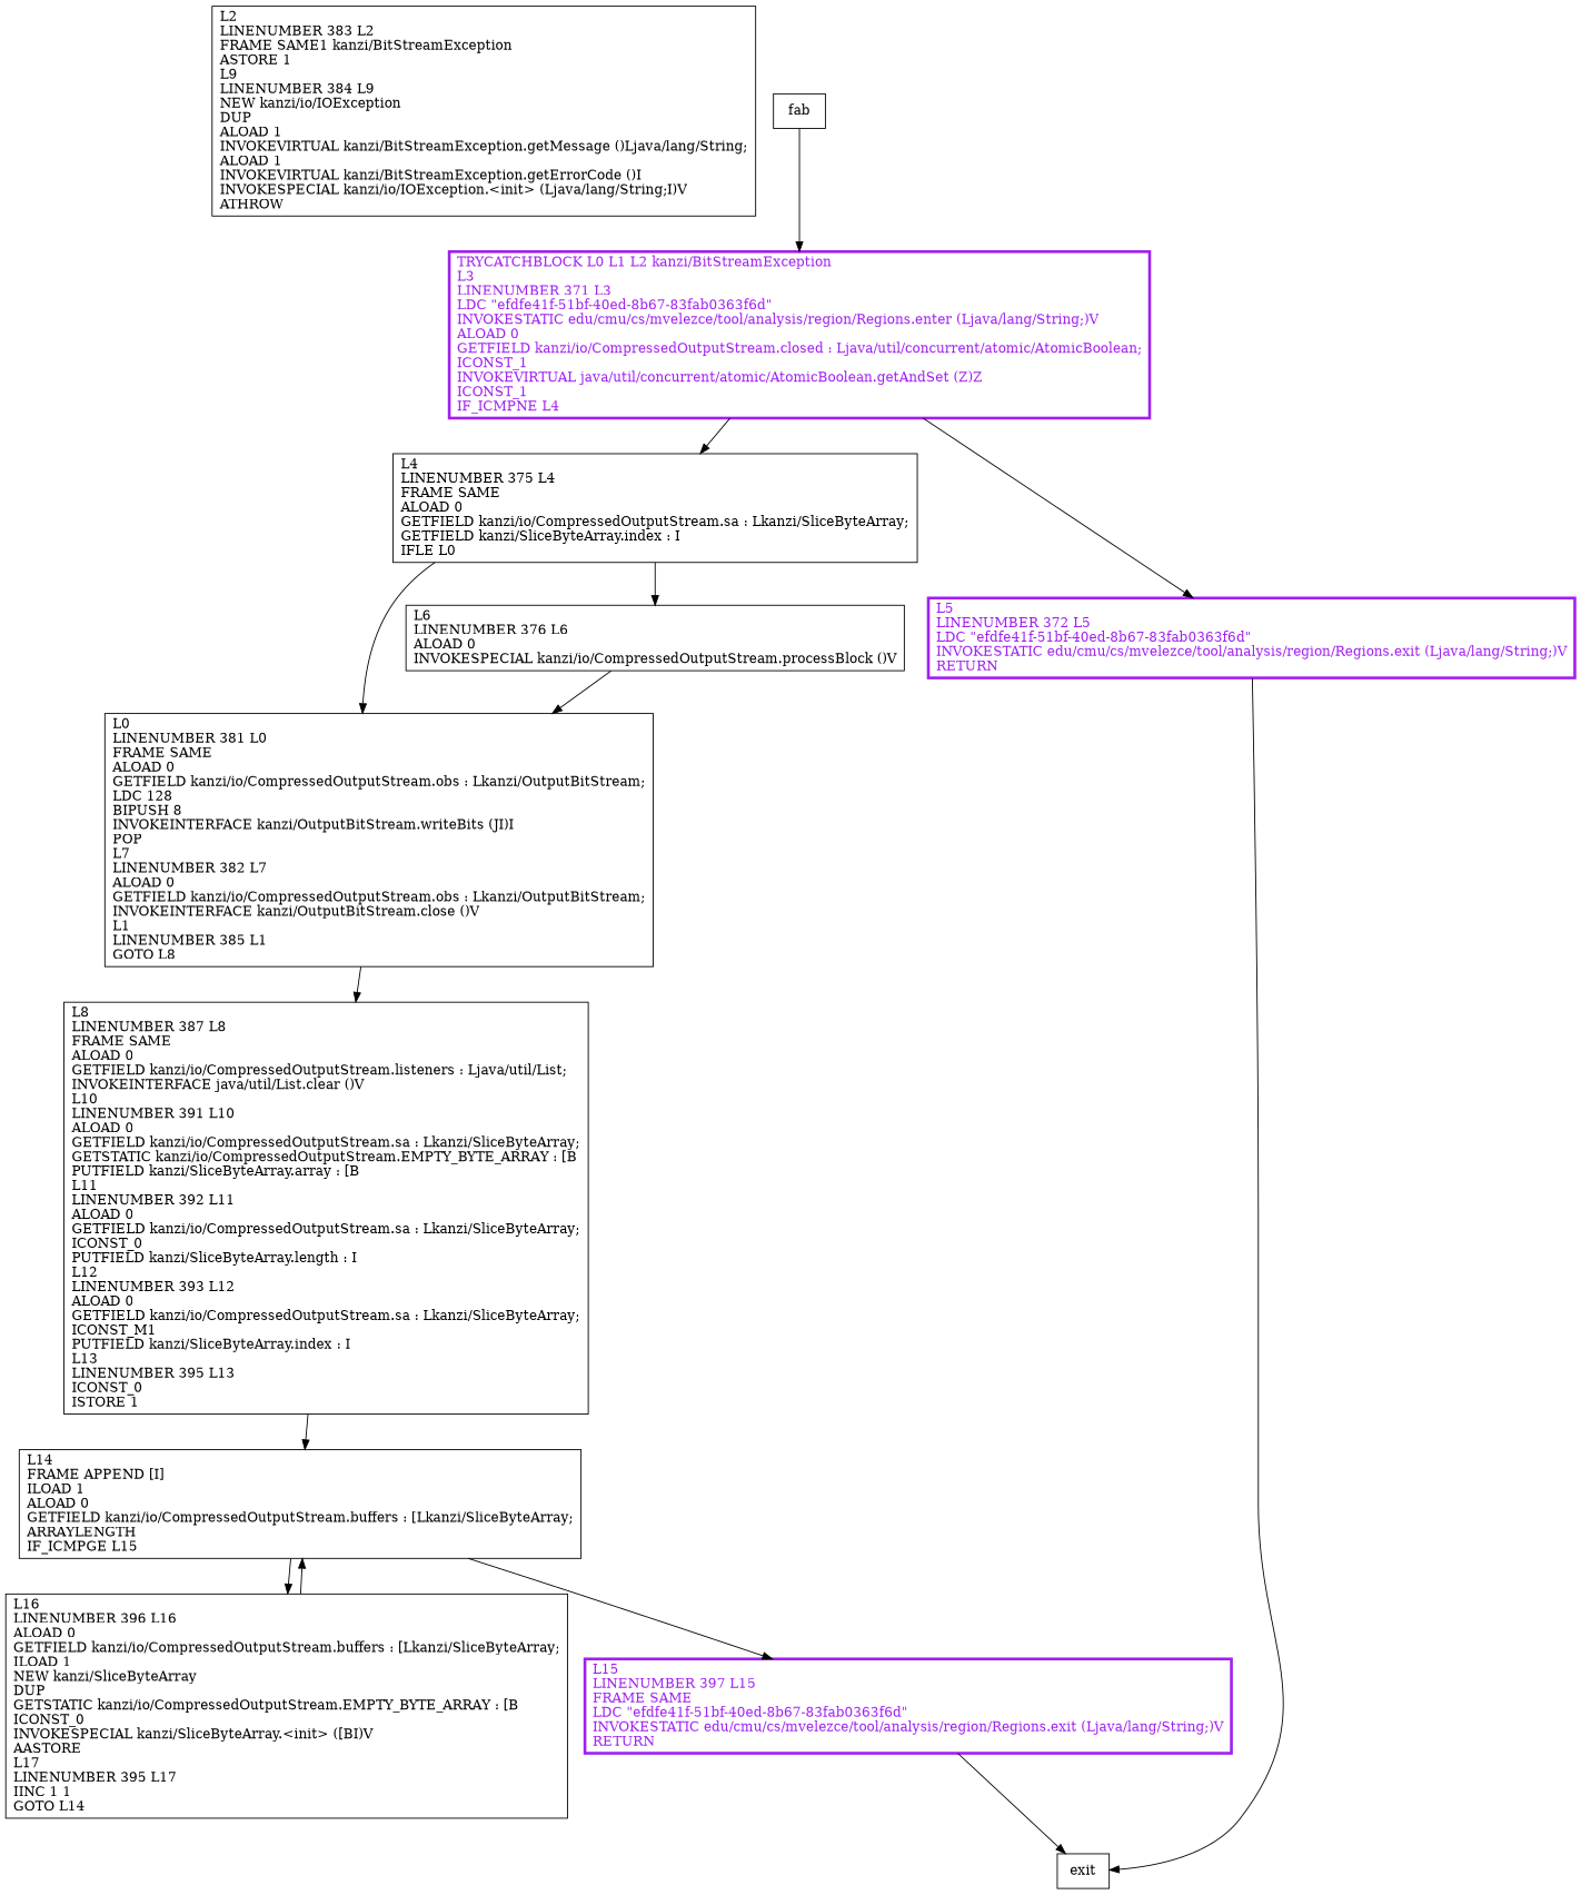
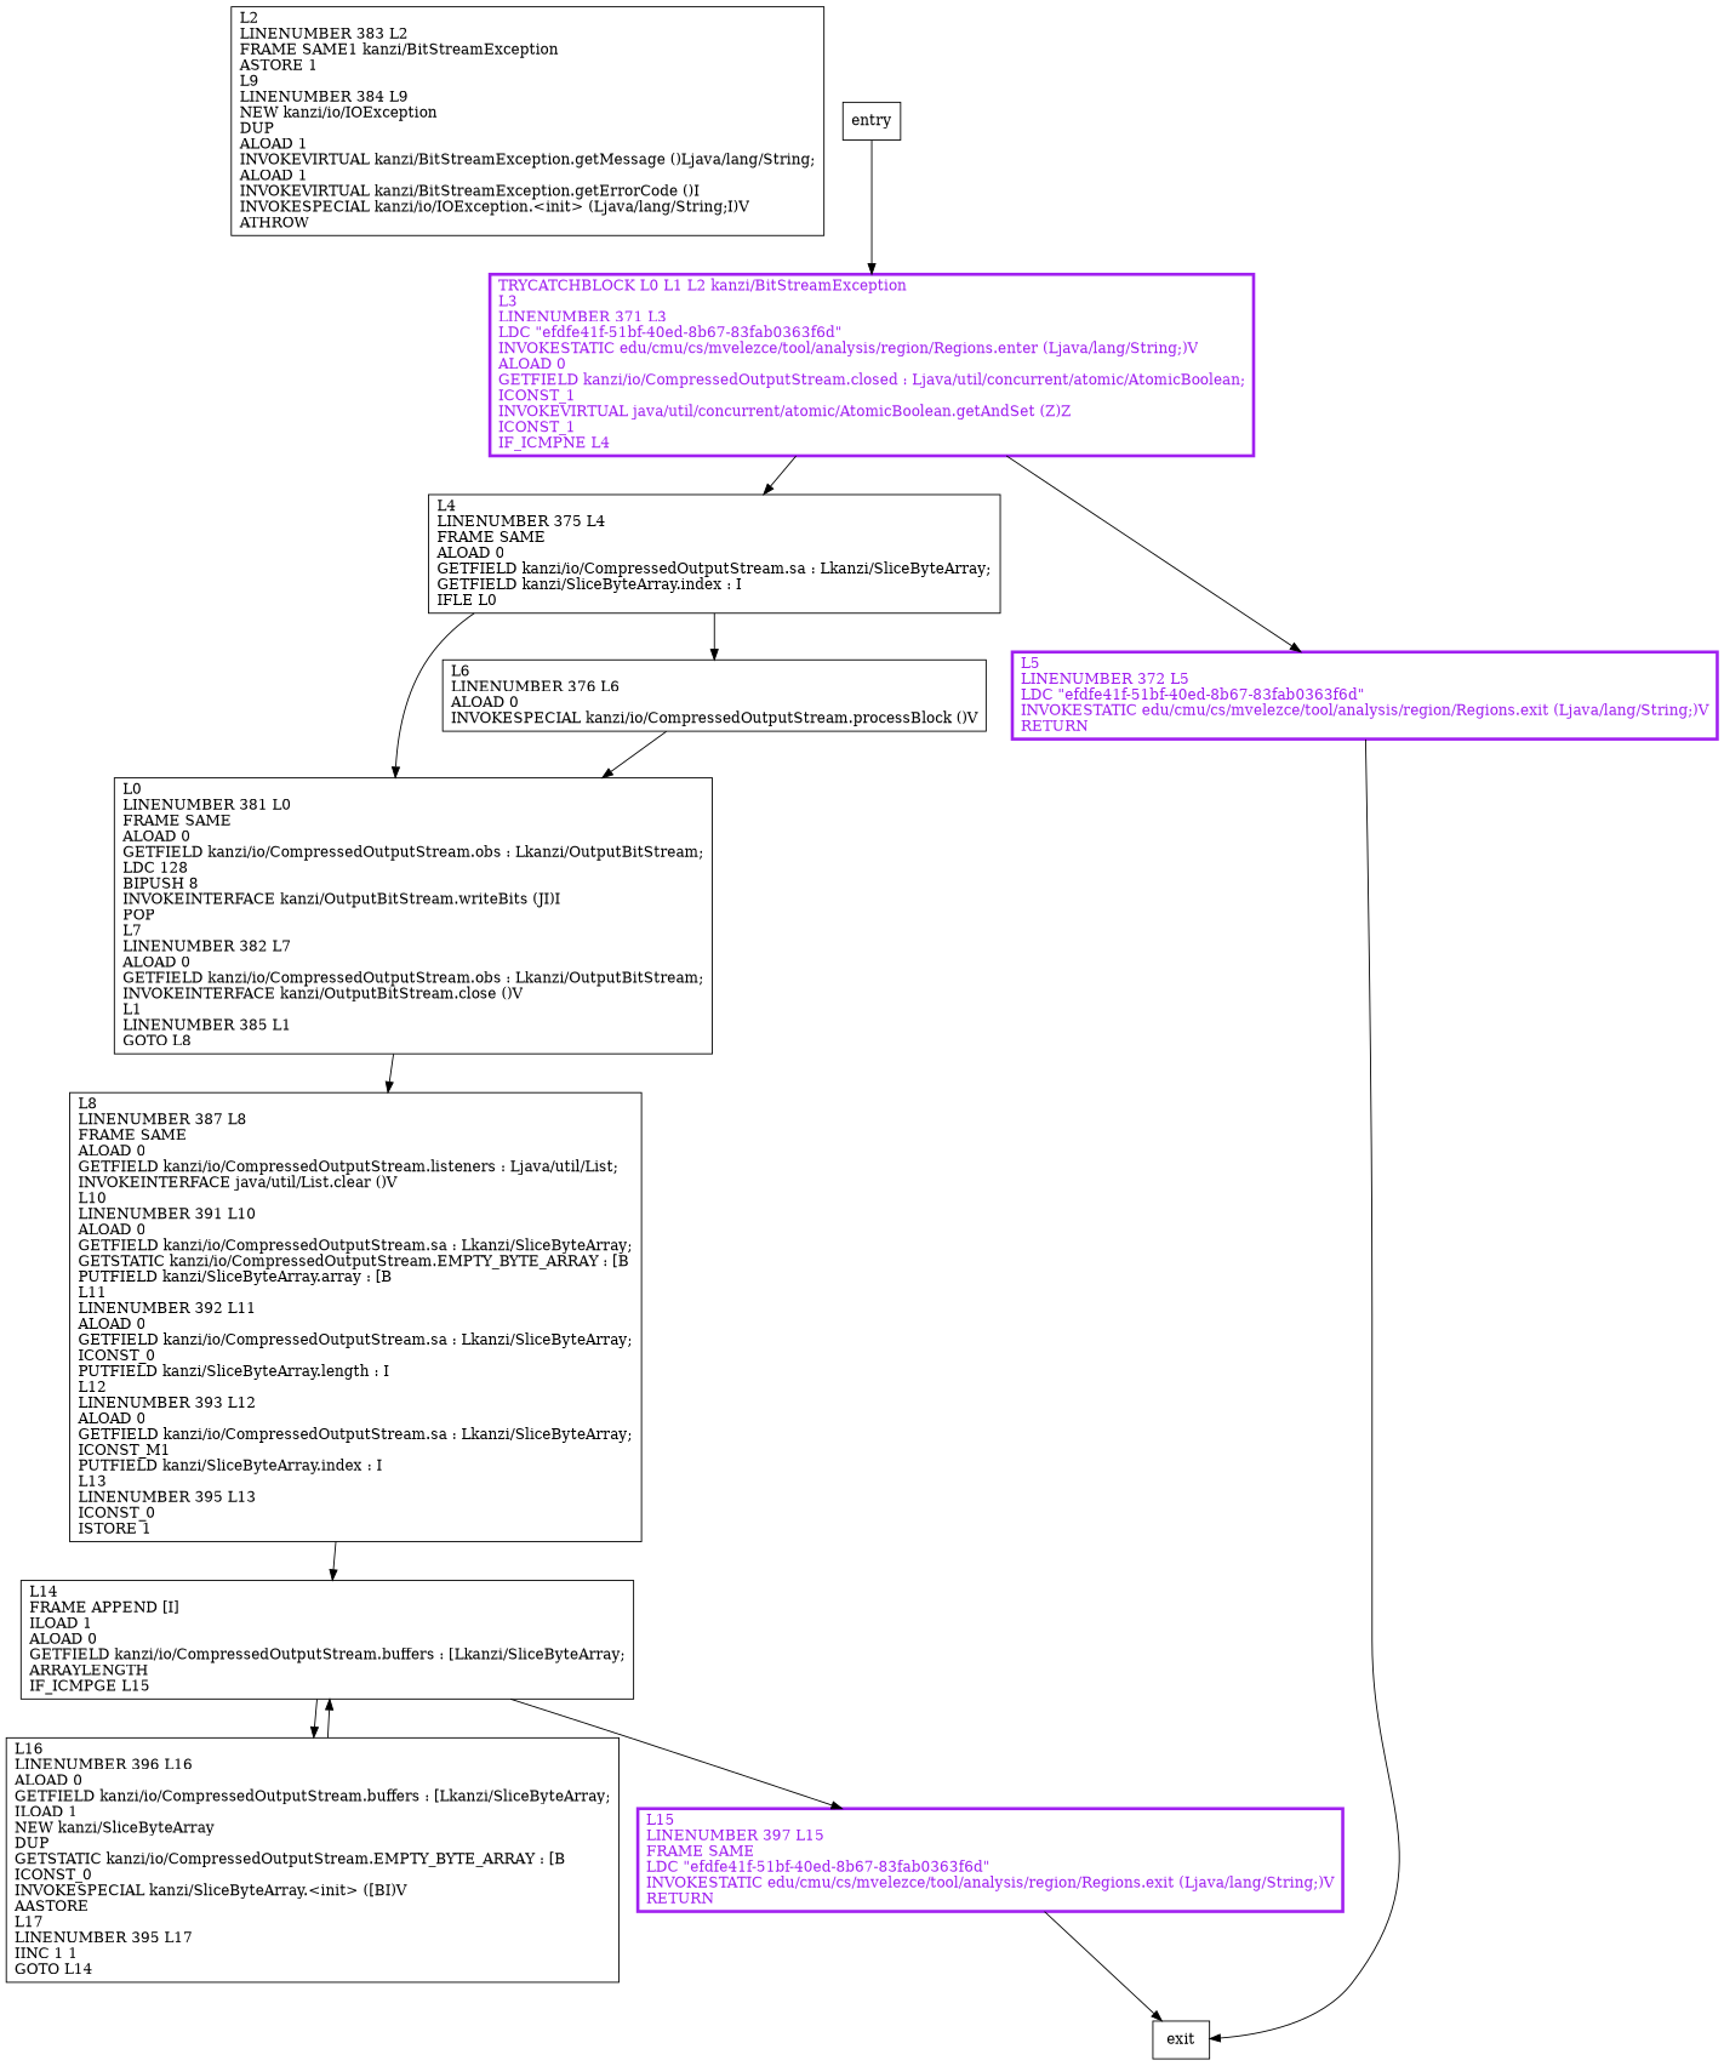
  digraph {
    node [shape=record]
    n1 [label="L2\lLINENUMBER 383 L2\lFRAME SAME1 kanzi/BitStreamException\lASTORE 1\lL9\lLINENUMBER 384 L9\lNEW kanzi/io/IOException\lDUP\lALOAD 1\lINVOKEVIRTUAL kanzi/BitStreamException.getMessage ()Ljava/lang/String;\lALOAD 1\lINVOKEVIRTUAL kanzi/BitStreamException.getErrorCode ()I\lINVOKESPECIAL kanzi/io/IOException.\<init\> (Ljava/lang/String;I)V\lATHROW\l"]
    n2 [label="L4\lLINENUMBER 375 L4\lFRAME SAME\lALOAD 0\lGETFIELD kanzi/io/CompressedOutputStream.sa : Lkanzi/SliceByteArray;\lGETFIELD kanzi/SliceByteArray.index : I\lIFLE L0\l"]
    n3 [label="L0\lLINENUMBER 381 L0\lFRAME SAME\lALOAD 0\lGETFIELD kanzi/io/CompressedOutputStream.obs : Lkanzi/OutputBitStream;\lLDC 128\lBIPUSH 8\lINVOKEINTERFACE kanzi/OutputBitStream.writeBits (JI)I\lPOP\lL7\lLINENUMBER 382 L7\lALOAD 0\lGETFIELD kanzi/io/CompressedOutputStream.obs : Lkanzi/OutputBitStream;\lINVOKEINTERFACE kanzi/OutputBitStream.close ()V\lL1\lLINENUMBER 385 L1\lGOTO L8\l"]
    n4 [label="L6\lLINENUMBER 376 L6\lALOAD 0\lINVOKESPECIAL kanzi/io/CompressedOutputStream.processBlock ()V\l"]
    n5 [color=purple fontcolor=purple label="TRYCATCHBLOCK L0 L1 L2 kanzi/BitStreamException\lL3\lLINENUMBER 371 L3\lLDC \"efdfe41f-51bf-40ed-8b67-83fab0363f6d\"\lINVOKESTATIC edu/cmu/cs/mvelezce/tool/analysis/region/Regions.enter (Ljava/lang/String;)V\lALOAD 0\lGETFIELD kanzi/io/CompressedOutputStream.closed : Ljava/util/concurrent/atomic/AtomicBoolean;\lICONST_1\lINVOKEVIRTUAL java/util/concurrent/atomic/AtomicBoolean.getAndSet (Z)Z\lICONST_1\lIF_ICMPNE L4\l" penwidth=3]
    n6 [color=purple fontcolor=purple label="L5\lLINENUMBER 372 L5\lLDC \"efdfe41f-51bf-40ed-8b67-83fab0363f6d\"\lINVOKESTATIC edu/cmu/cs/mvelezce/tool/analysis/region/Regions.exit (Ljava/lang/String;)V\lRETURN\l" penwidth=3]
    n7 [label="L8\lLINENUMBER 387 L8\lFRAME SAME\lALOAD 0\lGETFIELD kanzi/io/CompressedOutputStream.listeners : Ljava/util/List;\lINVOKEINTERFACE java/util/List.clear ()V\lL10\lLINENUMBER 391 L10\lALOAD 0\lGETFIELD kanzi/io/CompressedOutputStream.sa : Lkanzi/SliceByteArray;\lGETSTATIC kanzi/io/CompressedOutputStream.EMPTY_BYTE_ARRAY : [B\lPUTFIELD kanzi/SliceByteArray.array : [B\lL11\lLINENUMBER 392 L11\lALOAD 0\lGETFIELD kanzi/io/CompressedOutputStream.sa : Lkanzi/SliceByteArray;\lICONST_0\lPUTFIELD kanzi/SliceByteArray.length : I\lL12\lLINENUMBER 393 L12\lALOAD 0\lGETFIELD kanzi/io/CompressedOutputStream.sa : Lkanzi/SliceByteArray;\lICONST_M1\lPUTFIELD kanzi/SliceByteArray.index : I\lL13\lLINENUMBER 395 L13\lICONST_0\lISTORE 1\l"]
    n8 [color=purple fontcolor=purple label="L15\lLINENUMBER 397 L15\lFRAME SAME\lLDC \"efdfe41f-51bf-40ed-8b67-83fab0363f6d\"\lINVOKESTATIC edu/cmu/cs/mvelezce/tool/analysis/region/Regions.exit (Ljava/lang/String;)V\lRETURN\l" penwidth=3]
    exit
    n10 [label="L16\lLINENUMBER 396 L16\lALOAD 0\lGETFIELD kanzi/io/CompressedOutputStream.buffers : [Lkanzi/SliceByteArray;\lILOAD 1\lNEW kanzi/SliceByteArray\lDUP\lGETSTATIC kanzi/io/CompressedOutputStream.EMPTY_BYTE_ARRAY : [B\lICONST_0\lINVOKESPECIAL kanzi/SliceByteArray.\<init\> ([BI)V\lAASTORE\lL17\lLINENUMBER 395 L17\lIINC 1 1\lGOTO L14\l"]
    n11 [label="L14\lFRAME APPEND [I]\lILOAD 1\lALOAD 0\lGETFIELD kanzi/io/CompressedOutputStream.buffers : [Lkanzi/SliceByteArray;\lARRAYLENGTH\lIF_ICMPGE L15\l"]
-   entry [label=fab]
+   entry
    n2 -> n3
    n2 -> n4
    n3 -> n7
    n4 -> n3
    n5 -> n2
    n5 -> n6
    n6 -> exit
    n7 -> n11
    n8 -> exit
    n10 -> n11
    n11 -> n8
    n11 -> n10
    entry -> n5
  }
